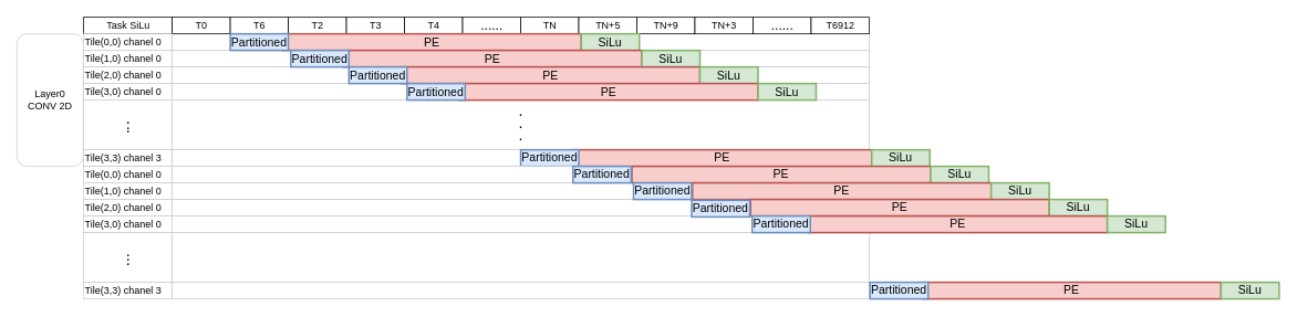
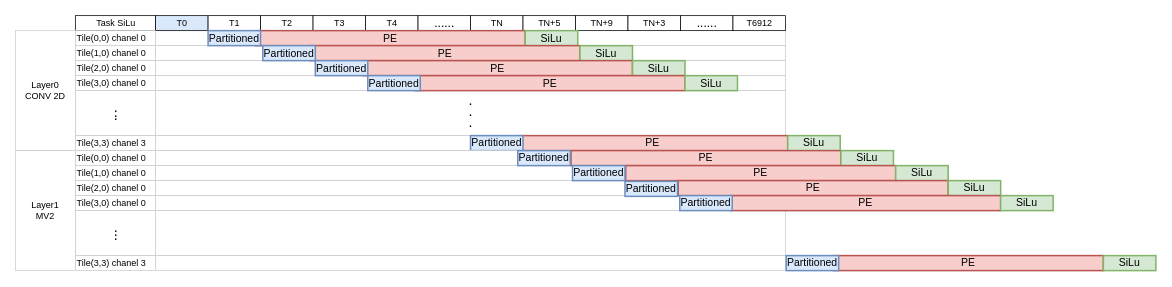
  <mxCell id="0" style=";html=1;" />
  <mxCell id="1" style=";html=1;" parent="0" />
  <mxCell id="2" value="Tile(1,0) chanel 0" style="align=left;strokeColor=#CCCCCC;html=1;" parent="1" vertex="1"><mxGeometry x="100" y="60" width="107" height="20" as="geometry" /></mxCell>
  <mxCell id="3" value="Task SiLu" style="strokeWidth=1;fontStyle=0;html=1;" parent="1" vertex="1"><mxGeometry x="100" y="20" width="107" height="20" as="geometry" /></mxCell>
  <mxCell id="4" value="" style="align=left;strokeColor=#CCCCCC;html=1;" parent="1" vertex="1"><mxGeometry x="207" y="40" width="840" height="20" as="geometry" /></mxCell>
- <mxCell id="5" value="T0" style="strokeWidth=1;fontStyle=0;html=1;" parent="1" vertex="1"><mxGeometry x="207" y="20" width="70" height="20" as="geometry" /></mxCell>
- <mxCell id="6" value="T6" style="strokeWidth=1;fontStyle=0;html=1;" parent="1" vertex="1"><mxGeometry x="277" y="20" width="70" height="20" as="geometry" /></mxCell>
+ <mxCell id="5" value="T0" style="strokeWidth=1;fontStyle=0;html=1;fillColor=#dae8fc;" parent="1" vertex="1"><mxGeometry x="207" y="20" width="70" height="20" as="geometry" /></mxCell>
+ <mxCell id="6" value="T1" style="strokeWidth=1;fontStyle=0;html=1;" parent="1" vertex="1"><mxGeometry x="277" y="20" width="70" height="20" as="geometry" /></mxCell>
  <mxCell id="7" value="T2" style="strokeWidth=1;fontStyle=0;html=1;" parent="1" vertex="1"><mxGeometry x="347" y="20" width="70" height="20" as="geometry" /></mxCell>
  <mxCell id="8" value="T3" style="strokeWidth=1;fontStyle=0;html=1;" parent="1" vertex="1"><mxGeometry x="417" y="20" width="70" height="20" as="geometry" /></mxCell>
  <mxCell id="9" value="T4" style="strokeWidth=1;fontStyle=0;html=1;" parent="1" vertex="1"><mxGeometry x="487" y="20" width="70" height="20" as="geometry" /></mxCell>
  <mxCell id="10" value="&lt;font style=&quot;font-size: 16px;&quot;&gt;......&lt;/font&gt;" style="strokeWidth=1;fontStyle=0;html=1;" parent="1" vertex="1"><mxGeometry x="557" y="20" width="70" height="20" as="geometry" /></mxCell>
  <mxCell id="11" value="TN" style="strokeWidth=1;fontStyle=0;html=1;" parent="1" vertex="1"><mxGeometry x="627" y="20" width="70" height="20" as="geometry" /></mxCell>
  <mxCell id="12" value="TN+5" style="strokeWidth=1;fontStyle=0;html=1;" parent="1" vertex="1"><mxGeometry x="697" y="20" width="70" height="20" as="geometry" /></mxCell>
  <mxCell id="13" value="TN+9" style="strokeWidth=1;fontStyle=0;html=1;" parent="1" vertex="1"><mxGeometry x="767" y="20" width="70" height="20" as="geometry" /></mxCell>
  <mxCell id="14" value="TN+3" style="strokeWidth=1;fontStyle=0;html=1;" parent="1" vertex="1"><mxGeometry x="837" y="20" width="70" height="20" as="geometry" /></mxCell>
  <mxCell id="15" value="&lt;span style=&quot;font-size: 16px;&quot;&gt;......&lt;/span&gt;" style="strokeWidth=1;fontStyle=0;html=1;" parent="1" vertex="1"><mxGeometry x="907" y="20" width="70" height="20" as="geometry" /></mxCell>
  <mxCell id="16" value="T6912" style="strokeWidth=1;fontStyle=0;html=1;" parent="1" vertex="1"><mxGeometry x="977" y="20" width="70" height="20" as="geometry" /></mxCell>
  <mxCell id="17" value="" style="align=left;strokeColor=#CCCCCC;html=1;" parent="1" vertex="1"><mxGeometry x="207" y="60" width="840" height="20" as="geometry" /></mxCell>
  <mxCell id="18" value="" style="align=left;strokeColor=#CCCCCC;html=1;" parent="1" vertex="1"><mxGeometry x="207" y="80" width="840" height="20" as="geometry" /></mxCell>
  <mxCell id="19" value="" style="align=left;strokeColor=#CCCCCC;html=1;" parent="1" vertex="1"><mxGeometry x="207" y="100" width="840" height="20" as="geometry" /></mxCell>
  <mxCell id="20" value="&lt;font style=&quot;font-size: 19px; line-height: 3.8px;&quot;&gt;.&lt;/font&gt;&lt;div style=&quot;&quot;&gt;&lt;font style=&quot;font-size: 19px; line-height: 3.8px;&quot;&gt;.&lt;/font&gt;&lt;/div&gt;&lt;div style=&quot;&quot;&gt;&lt;font style=&quot;font-size: 19px; line-height: 3.8px;&quot;&gt;.&lt;/font&gt;&lt;/div&gt;" style="align=center;strokeColor=#CCCCCC;html=1;" parent="1" vertex="1"><mxGeometry x="207" y="120" width="840" height="60" as="geometry" /></mxCell>
  <mxCell id="21" value="" style="align=left;strokeColor=#CCCCCC;html=1;" parent="1" vertex="1"><mxGeometry x="207" y="180" width="840" height="20" as="geometry" /></mxCell>
  <mxCell id="22" value="PE" style="whiteSpace=wrap;html=1;strokeWidth=2;fillColor=#f8cecc;fontSize=14;align=center;strokeColor=#b85450;" parent="1" vertex="1"><mxGeometry x="340" y="40" width="360" height="20" as="geometry" /></mxCell>
  <mxCell id="23" value="" style="group" vertex="1" connectable="0" parent="1"><mxGeometry x="100" y="40" width="107" height="160" as="geometry" /></mxCell>
  <mxCell id="24" value="Tile(0,0) chanel 0" style="align=left;strokeColor=#CCCCCC;html=1;" parent="23" vertex="1"><mxGeometry x="1.33e-13" width="107.0" height="20.0" as="geometry" /></mxCell>
  <mxCell id="25" value="Tile(2,0) chanel 0" style="align=left;strokeColor=#CCCCCC;html=1;" parent="23" vertex="1"><mxGeometry y="40.0" width="107" height="20.0" as="geometry" /></mxCell>
  <mxCell id="26" value="Tile(3,0) chanel 0" style="align=left;strokeColor=#CCCCCC;html=1;" parent="23" vertex="1"><mxGeometry y="60.0" width="107" height="20.0" as="geometry" /></mxCell>
  <mxCell id="27" value="&lt;div style=&quot;line-height: 20%;&quot;&gt;&lt;font style=&quot;font-size: 19px; line-height: 20%;&quot;&gt;.&lt;/font&gt;&lt;div&gt;&lt;font style=&quot;font-size: 19px; line-height: 20%;&quot;&gt;.&lt;/font&gt;&lt;/div&gt;&lt;div&gt;&lt;font style=&quot;font-size: 19px; line-height: 20%;&quot;&gt;.&lt;/font&gt;&lt;/div&gt;&lt;/div&gt;" style="align=center;strokeColor=#CCCCCC;html=1;" parent="23" vertex="1"><mxGeometry y="80" width="107" height="60" as="geometry" /></mxCell>
  <mxCell id="28" value="Tile(3,3) chanel 3" style="align=left;strokeColor=#CCCCCC;html=1;" parent="23" vertex="1"><mxGeometry x="2.471e-13" y="140.0" width="107.0" height="20.0" as="geometry" /></mxCell>
  <mxCell id="29" value="Partitioned" style="whiteSpace=wrap;html=1;strokeWidth=2;fillColor=#dae8fc;fontSize=14;align=center;strokeColor=#6c8ebf;" vertex="1" parent="1"><mxGeometry x="277" y="40" width="70" height="20" as="geometry" /></mxCell>
  <mxCell id="30" value="SiLu" style="whiteSpace=wrap;html=1;strokeWidth=2;fillColor=#d5e8d4;fontSize=14;align=center;strokeColor=#82b366;" vertex="1" parent="1"><mxGeometry x="700" y="40" width="70" height="20" as="geometry" /></mxCell>
  <mxCell id="31" value="PE" style="whiteSpace=wrap;html=1;strokeWidth=2;fillColor=#f8cecc;fontSize=14;align=center;strokeColor=#b85450;" vertex="1" parent="1"><mxGeometry x="413" y="60" width="360" height="20" as="geometry" /></mxCell>
  <mxCell id="32" value="Partitioned" style="whiteSpace=wrap;html=1;strokeWidth=2;fillColor=#dae8fc;fontSize=14;align=center;strokeColor=#6c8ebf;" vertex="1" parent="1"><mxGeometry x="350" y="60" width="70" height="20" as="geometry" /></mxCell>
  <mxCell id="33" value="SiLu" style="whiteSpace=wrap;html=1;strokeWidth=2;fillColor=#d5e8d4;fontSize=14;align=center;strokeColor=#82b366;" vertex="1" parent="1"><mxGeometry x="773" y="60" width="70" height="20" as="geometry" /></mxCell>
  <mxCell id="34" value="PE" style="whiteSpace=wrap;html=1;strokeWidth=2;fillColor=#f8cecc;fontSize=14;align=center;strokeColor=#b85450;" vertex="1" parent="1"><mxGeometry x="483" y="80" width="360" height="20" as="geometry" /></mxCell>
  <mxCell id="35" value="Partitioned" style="whiteSpace=wrap;html=1;strokeWidth=2;fillColor=#dae8fc;fontSize=14;align=center;strokeColor=#6c8ebf;" vertex="1" parent="1"><mxGeometry x="420" y="80" width="70" height="20" as="geometry" /></mxCell>
  <mxCell id="36" value="SiLu" style="whiteSpace=wrap;html=1;strokeWidth=2;fillColor=#d5e8d4;fontSize=14;align=center;strokeColor=#82b366;" vertex="1" parent="1"><mxGeometry x="843" y="80" width="70" height="20" as="geometry" /></mxCell>
  <mxCell id="37" value="PE" style="whiteSpace=wrap;html=1;strokeWidth=2;fillColor=#f8cecc;fontSize=14;align=center;strokeColor=#b85450;" vertex="1" parent="1"><mxGeometry x="553" y="100" width="360" height="20" as="geometry" /></mxCell>
  <mxCell id="38" value="Partitioned" style="whiteSpace=wrap;html=1;strokeWidth=2;fillColor=#dae8fc;fontSize=14;align=center;strokeColor=#6c8ebf;" vertex="1" parent="1"><mxGeometry x="490" y="100" width="70" height="20" as="geometry" /></mxCell>
  <mxCell id="39" value="SiLu" style="whiteSpace=wrap;html=1;strokeWidth=2;fillColor=#d5e8d4;fontSize=14;align=center;strokeColor=#82b366;" vertex="1" parent="1"><mxGeometry x="913" y="100" width="70" height="20" as="geometry" /></mxCell>
  <mxCell id="40" value="PE" style="whiteSpace=wrap;html=1;strokeWidth=2;fillColor=#f8cecc;fontSize=14;align=center;strokeColor=#b85450;" vertex="1" parent="1"><mxGeometry x="690" y="180" width="360" height="20" as="geometry" /></mxCell>
  <mxCell id="41" value="Partitioned" style="whiteSpace=wrap;html=1;strokeWidth=2;fillColor=#dae8fc;fontSize=14;align=center;strokeColor=#6c8ebf;" vertex="1" parent="1"><mxGeometry x="627" y="180" width="70" height="20" as="geometry" /></mxCell>
  <mxCell id="42" value="SiLu" style="whiteSpace=wrap;html=1;strokeWidth=2;fillColor=#d5e8d4;fontSize=14;align=center;strokeColor=#82b366;" vertex="1" parent="1"><mxGeometry x="1050" y="180" width="70" height="20" as="geometry" /></mxCell>
- <mxCell id="43" value="Layer0&lt;div&gt;CONV 2D&lt;/div&gt;" style="whiteSpace=wrap;html=1;align=center;strokeColor=#CCCCCC;rounded=1;" vertex="1" parent="1"><mxGeometry x="20" y="40" width="80" height="160" as="geometry" /></mxCell>
+ <mxCell id="43" value="Layer0&lt;div&gt;CONV 2D&lt;/div&gt;" style="whiteSpace=wrap;html=1;align=center;strokeColor=#CCCCCC;" vertex="1" parent="1"><mxGeometry x="20" y="40" width="80" height="160" as="geometry" /></mxCell>
+ <mxCell id="44" value="Layer1&lt;div&gt;MV2&lt;/div&gt;" style="whiteSpace=wrap;html=1;align=center;strokeColor=#CCCCCC;" vertex="1" parent="1"><mxGeometry x="20" y="200" width="80" height="160" as="geometry" /></mxCell>
  <mxCell id="45" value="Tile(1,0) chanel 0" style="align=left;strokeColor=#CCCCCC;html=1;" vertex="1" parent="1"><mxGeometry x="100" y="220" width="107" height="20" as="geometry" /></mxCell>
  <mxCell id="46" value="" style="align=left;strokeColor=#CCCCCC;html=1;" vertex="1" parent="1"><mxGeometry x="207" y="200" width="840" height="20" as="geometry" /></mxCell>
  <mxCell id="47" value="" style="align=left;strokeColor=#CCCCCC;html=1;" vertex="1" parent="1"><mxGeometry x="207" y="220" width="840" height="20" as="geometry" /></mxCell>
  <mxCell id="48" value="" style="align=left;strokeColor=#CCCCCC;html=1;" vertex="1" parent="1"><mxGeometry x="207" y="240" width="840" height="20" as="geometry" /></mxCell>
  <mxCell id="49" value="" style="align=left;strokeColor=#CCCCCC;html=1;" vertex="1" parent="1"><mxGeometry x="207" y="260" width="840" height="20" as="geometry" /></mxCell>
  <mxCell id="50" value="" style="align=left;strokeColor=#CCCCCC;html=1;" vertex="1" parent="1"><mxGeometry x="207" y="280" width="840" height="60" as="geometry" /></mxCell>
  <mxCell id="51" value="" style="align=left;strokeColor=#CCCCCC;html=1;" vertex="1" parent="1"><mxGeometry x="207" y="340" width="840" height="20" as="geometry" /></mxCell>
  <mxCell id="52" value="PE" style="whiteSpace=wrap;html=1;strokeWidth=2;fillColor=#f8cecc;fontSize=14;align=center;strokeColor=#b85450;" vertex="1" parent="1"><mxGeometry x="761" y="200" width="360" height="20" as="geometry" /></mxCell>
  <mxCell id="53" value="" style="group" vertex="1" connectable="0" parent="1"><mxGeometry x="100" y="200" width="107" height="160" as="geometry" /></mxCell>
  <mxCell id="54" value="Tile(0,0) chanel 0" style="align=left;strokeColor=#CCCCCC;html=1;" vertex="1" parent="53"><mxGeometry x="1.33e-13" width="107.0" height="20.0" as="geometry" /></mxCell>
  <mxCell id="55" value="Tile(2,0) chanel 0" style="align=left;strokeColor=#CCCCCC;html=1;" vertex="1" parent="53"><mxGeometry y="40.0" width="107" height="20.0" as="geometry" /></mxCell>
  <mxCell id="56" value="Tile(3,0) chanel 0" style="align=left;strokeColor=#CCCCCC;html=1;" vertex="1" parent="53"><mxGeometry y="60.0" width="107" height="20.0" as="geometry" /></mxCell>
  <mxCell id="57" value="&lt;div style=&quot;line-height: 20%;&quot;&gt;&lt;font style=&quot;font-size: 19px; line-height: 20%;&quot;&gt;.&lt;/font&gt;&lt;div&gt;&lt;font style=&quot;font-size: 19px; line-height: 20%;&quot;&gt;.&lt;/font&gt;&lt;/div&gt;&lt;div&gt;&lt;font style=&quot;font-size: 19px; line-height: 20%;&quot;&gt;.&lt;/font&gt;&lt;/div&gt;&lt;/div&gt;" style="align=center;strokeColor=#CCCCCC;html=1;" vertex="1" parent="53"><mxGeometry y="80" width="107" height="60" as="geometry" /></mxCell>
  <mxCell id="58" value="Tile(3,3) chanel 3" style="align=left;strokeColor=#CCCCCC;html=1;" vertex="1" parent="53"><mxGeometry x="2.471e-13" y="140.0" width="107.0" height="20.0" as="geometry" /></mxCell>
  <mxCell id="59" value="SiLu" style="whiteSpace=wrap;html=1;strokeWidth=2;fillColor=#d5e8d4;fontSize=14;align=center;strokeColor=#82b366;" vertex="1" parent="1"><mxGeometry x="1121" y="200" width="70" height="20" as="geometry" /></mxCell>
  <mxCell id="60" value="PE" style="whiteSpace=wrap;html=1;strokeWidth=2;fillColor=#f8cecc;fontSize=14;align=center;strokeColor=#b85450;" vertex="1" parent="1"><mxGeometry x="834" y="220" width="360" height="20" as="geometry" /></mxCell>
  <mxCell id="61" value="Partitioned" style="whiteSpace=wrap;html=1;strokeWidth=2;fillColor=#dae8fc;fontSize=14;align=center;strokeColor=#6c8ebf;" vertex="1" parent="1"><mxGeometry x="690" y="200" width="70" height="20" as="geometry" /></mxCell>
  <mxCell id="62" value="SiLu" style="whiteSpace=wrap;html=1;strokeWidth=2;fillColor=#d5e8d4;fontSize=14;align=center;strokeColor=#82b366;" vertex="1" parent="1"><mxGeometry x="1194" y="220" width="70" height="20" as="geometry" /></mxCell>
  <mxCell id="63" value="PE" style="whiteSpace=wrap;html=1;strokeWidth=2;fillColor=#f8cecc;fontSize=14;align=center;strokeColor=#b85450;" vertex="1" parent="1"><mxGeometry x="904" y="240" width="360" height="20" as="geometry" /></mxCell>
  <mxCell id="64" value="Partitioned" style="whiteSpace=wrap;html=1;strokeWidth=2;fillColor=#dae8fc;fontSize=14;align=center;strokeColor=#6c8ebf;" vertex="1" parent="1"><mxGeometry x="763" y="220" width="70" height="20" as="geometry" /></mxCell>
  <mxCell id="65" value="SiLu" style="whiteSpace=wrap;html=1;strokeWidth=2;fillColor=#d5e8d4;fontSize=14;align=center;strokeColor=#82b366;" vertex="1" parent="1"><mxGeometry x="1264" y="240" width="70" height="20" as="geometry" /></mxCell>
  <mxCell id="66" value="PE" style="whiteSpace=wrap;html=1;strokeWidth=2;fillColor=#f8cecc;fontSize=14;align=center;strokeColor=#b85450;" vertex="1" parent="1"><mxGeometry x="974" y="260" width="360" height="20" as="geometry" /></mxCell>
  <mxCell id="67" value="Partitioned" style="whiteSpace=wrap;html=1;strokeWidth=2;fillColor=#dae8fc;fontSize=14;align=center;strokeColor=#6c8ebf;" vertex="1" parent="1"><mxGeometry x="833" y="241" width="70" height="20" as="geometry" /></mxCell>
  <mxCell id="68" value="SiLu" style="whiteSpace=wrap;html=1;strokeWidth=2;fillColor=#d5e8d4;fontSize=14;align=center;strokeColor=#82b366;" vertex="1" parent="1"><mxGeometry x="1334" y="260" width="70" height="20" as="geometry" /></mxCell>
  <mxCell id="69" value="PE" style="whiteSpace=wrap;html=1;strokeWidth=2;fillColor=#f8cecc;fontSize=14;align=center;strokeColor=#b85450;" vertex="1" parent="1"><mxGeometry x="1111" y="340" width="360" height="20" as="geometry" /></mxCell>
  <mxCell id="70" value="Partitioned" style="whiteSpace=wrap;html=1;strokeWidth=2;fillColor=#dae8fc;fontSize=14;align=center;strokeColor=#6c8ebf;" vertex="1" parent="1"><mxGeometry x="1048" y="340" width="70" height="20" as="geometry" /></mxCell>
  <mxCell id="71" value="SiLu" style="whiteSpace=wrap;html=1;strokeWidth=2;fillColor=#d5e8d4;fontSize=14;align=center;strokeColor=#82b366;" vertex="1" parent="1"><mxGeometry x="1471" y="340" width="70" height="20" as="geometry" /></mxCell>
  <mxCell id="72" value="Partitioned" style="whiteSpace=wrap;html=1;strokeWidth=2;fillColor=#dae8fc;fontSize=14;align=center;strokeColor=#6c8ebf;" vertex="1" parent="1"><mxGeometry x="906" y="260" width="70" height="20" as="geometry" /></mxCell>
